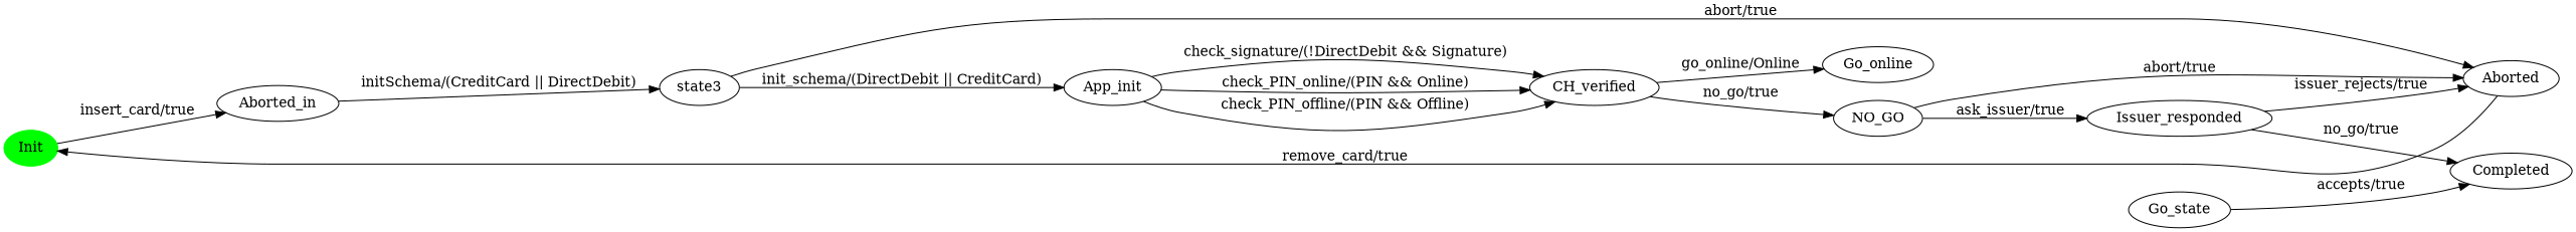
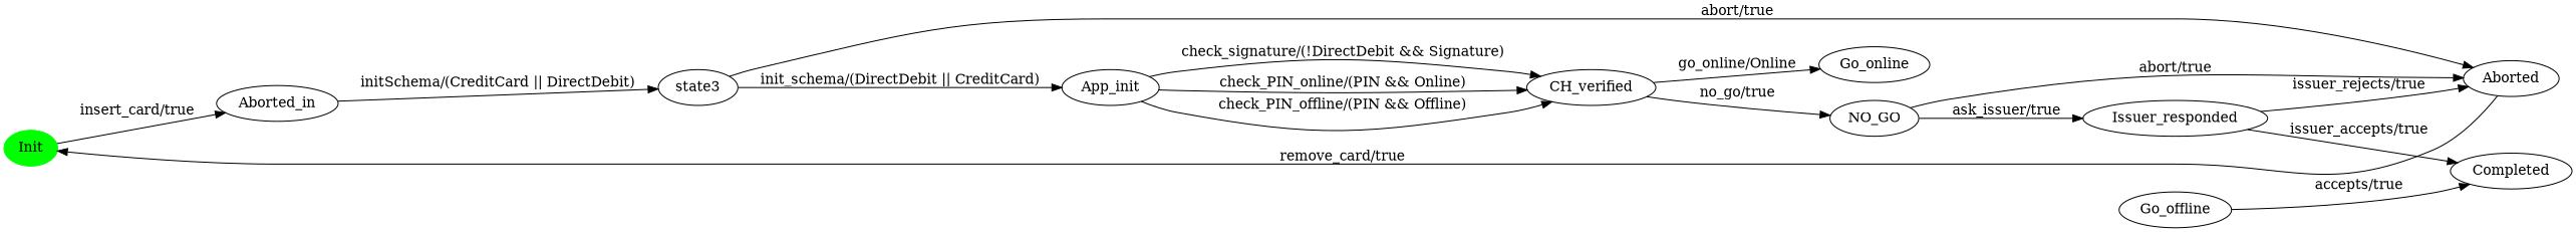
  digraph {
    rankdir=LR
    n1 [color=green label=Init style=filled]
    n2 [label=Aborted_in]
    n3 [label=state3]
-   n4 [label=Go_state]
+   n4 [label=Go_offline]
    n5 [label=Completed]
    n6 [label=Aborted]
    n7 [label=App_init]
    n8 [label=CH_verified]
    n9 [label=NO_GO]
    n10 [label=Go_online]
    n11 [label=Issuer_responded]
    n1 -> n2 [label=" insert_card/true "]
    n2 -> n3 [label=" initSchema/(CreditCard || DirectDebit) "]
    n3 -> n6 [label=" abort/true "]
    n3 -> n7 [label=" init_schema/(DirectDebit || CreditCard) "]
    n4 -> n5 [label=" accepts/true "]
    n6 -> n1 [label=" remove_card/true "]
    n7 -> n8 [label=" check_signature/(!DirectDebit && Signature) "]
    n7 -> n8 [label=" check_PIN_online/(PIN && Online) "]
    n7 -> n8 [label=" check_PIN_offline/(PIN && Offline) "]
    n8 -> n9 [label=" no_go/true "]
    n8 -> n10 [label=" go_online/Online "]
    n9 -> n6 [label=" abort/true "]
    n9 -> n11 [label=" ask_issuer/true "]
-   n11 -> n5 [label=" no_go/true "]
+   n11 -> n5 [label=" issuer_accepts/true "]
    n11 -> n6 [label=" issuer_rejects/true "]
  }
